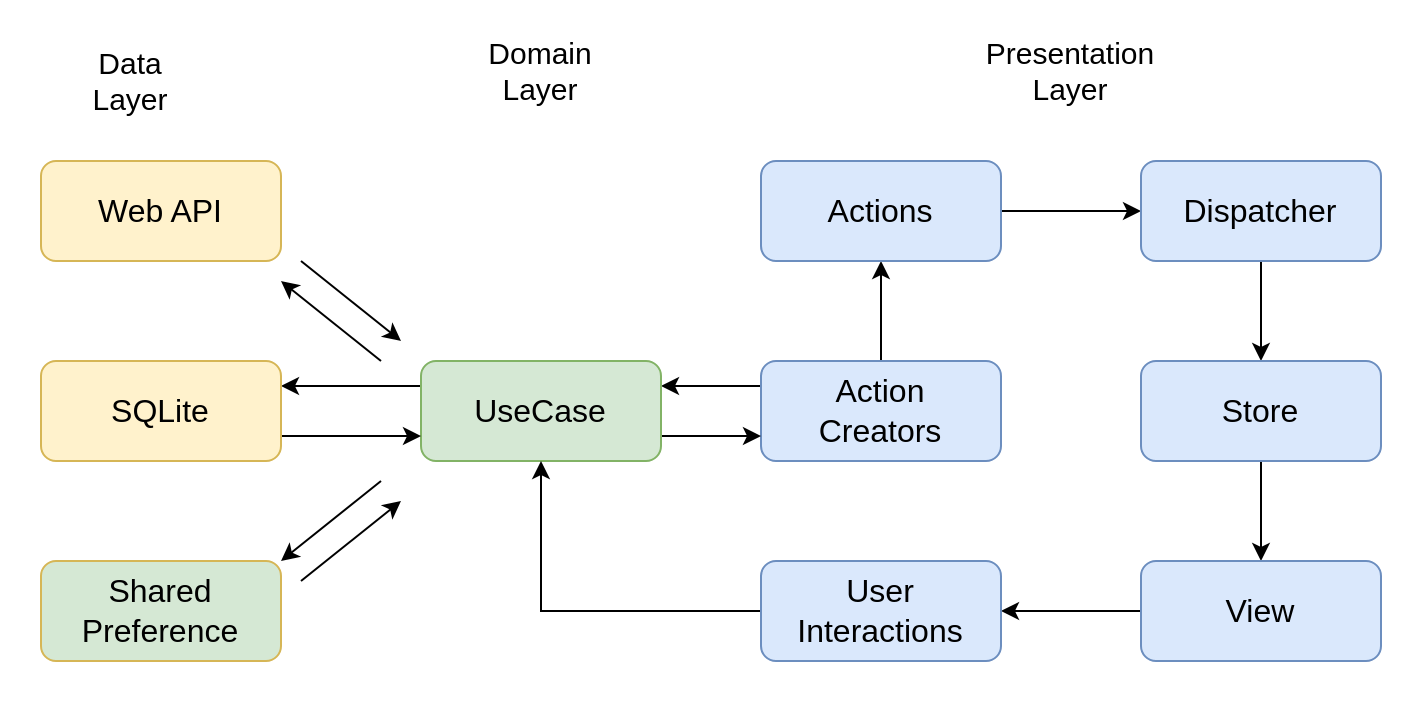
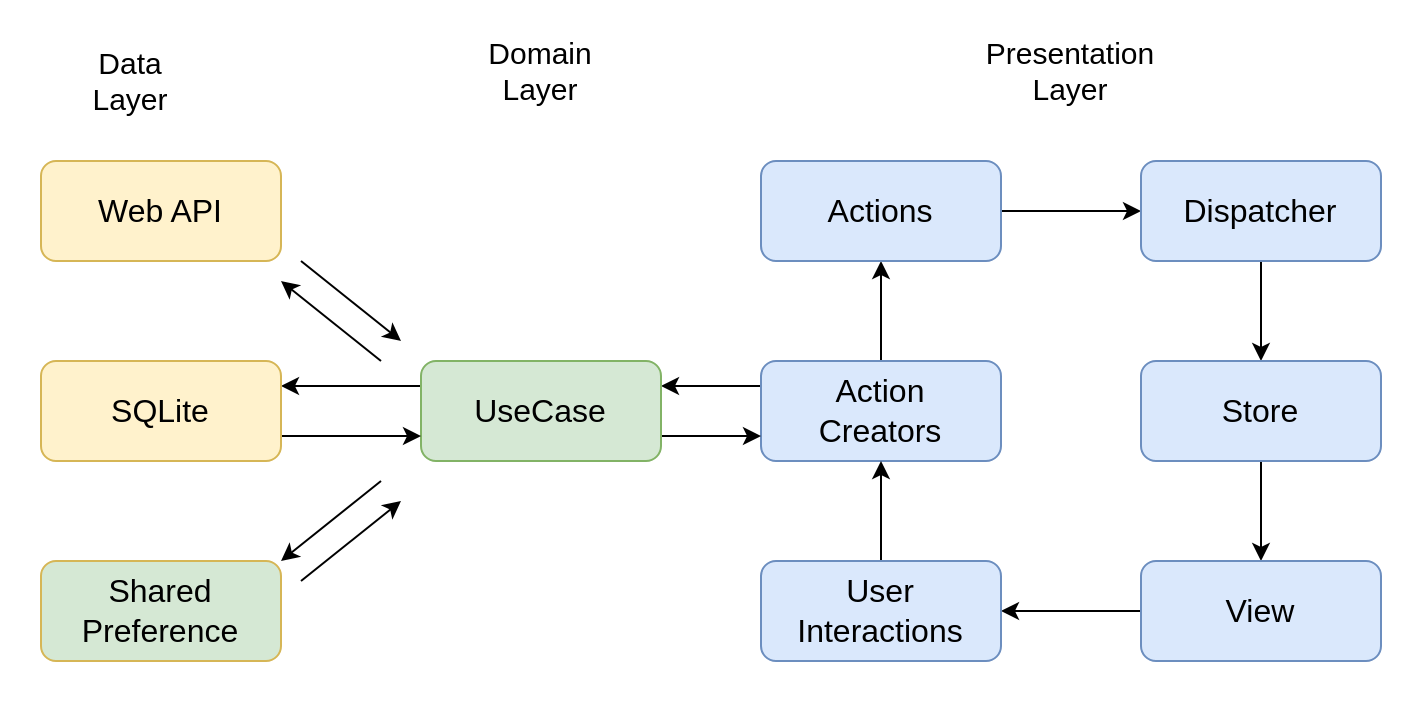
  <mxCell id="0" />
  <mxCell id="1" parent="0" />
  <mxCell id="2" style="edgeStyle=orthogonalEdgeStyle;rounded=0;orthogonalLoop=1;jettySize=auto;html=1;exitX=0;exitY=0.25;exitDx=0;exitDy=0;entryX=1;entryY=0.25;entryDx=0;entryDy=0;" edge="1" parent="1" source="4" target="7"><mxGeometry relative="1" as="geometry" /></mxCell>
  <mxCell id="3" style="edgeStyle=orthogonalEdgeStyle;rounded=0;orthogonalLoop=1;jettySize=auto;html=1;entryX=0.5;entryY=1;entryDx=0;entryDy=0;" edge="1" parent="1" source="4" target="17"><mxGeometry relative="1" as="geometry" /></mxCell>
  <mxCell id="4" value="&lt;font style=&quot;font-size: 16px;&quot;&gt;Action&lt;br&gt;Creators&lt;/font&gt;" style="rounded=1;whiteSpace=wrap;html=1;fillColor=#dae8fc;strokeColor=#6c8ebf;" vertex="1" parent="1"><mxGeometry x="380" y="180" width="120" height="50" as="geometry" /></mxCell>
  <mxCell id="5" style="edgeStyle=orthogonalEdgeStyle;rounded=0;orthogonalLoop=1;jettySize=auto;html=1;exitX=1;exitY=0.75;exitDx=0;exitDy=0;entryX=0;entryY=0.75;entryDx=0;entryDy=0;" edge="1" parent="1" source="7" target="4"><mxGeometry relative="1" as="geometry" /></mxCell>
  <mxCell id="6" style="edgeStyle=orthogonalEdgeStyle;rounded=0;orthogonalLoop=1;jettySize=auto;html=1;exitX=0;exitY=0.25;exitDx=0;exitDy=0;entryX=1;entryY=0.25;entryDx=0;entryDy=0;" edge="1" parent="1" source="7" target="10"><mxGeometry relative="1" as="geometry" /></mxCell>
  <mxCell id="7" value="&lt;font style=&quot;font-size: 16px;&quot;&gt;UseCase&lt;/font&gt;" style="rounded=1;whiteSpace=wrap;html=1;fillColor=#d5e8d4;strokeColor=#82b366;" vertex="1" parent="1"><mxGeometry x="210" y="180" width="120" height="50" as="geometry" /></mxCell>
  <mxCell id="8" value="&lt;span style=&quot;font-size: 16px;&quot;&gt;Web API&lt;/span&gt;" style="rounded=1;whiteSpace=wrap;html=1;fillColor=#fff2cc;strokeColor=#d6b656;" vertex="1" parent="1"><mxGeometry x="20" y="80" width="120" height="50" as="geometry" /></mxCell>
  <mxCell id="9" style="edgeStyle=orthogonalEdgeStyle;rounded=0;orthogonalLoop=1;jettySize=auto;html=1;exitX=1;exitY=0.75;exitDx=0;exitDy=0;entryX=0;entryY=0.75;entryDx=0;entryDy=0;" edge="1" parent="1" source="10" target="7"><mxGeometry relative="1" as="geometry" /></mxCell>
  <mxCell id="10" value="&lt;span style=&quot;font-size: 16px;&quot;&gt;SQLite&lt;/span&gt;" style="rounded=1;whiteSpace=wrap;html=1;fillColor=#fff2cc;strokeColor=#d6b656;" vertex="1" parent="1"><mxGeometry x="20" y="180" width="120" height="50" as="geometry" /></mxCell>
  <mxCell id="11" value="&lt;span style=&quot;font-size: 16px;&quot;&gt;Shared&lt;br&gt;Preference&lt;br&gt;&lt;/span&gt;" style="rounded=1;whiteSpace=wrap;html=1;fillColor=#d5e8d4;strokeColor=#d6b656;" vertex="1" parent="1"><mxGeometry x="20" y="280" width="120" height="50" as="geometry" /></mxCell>
  <mxCell id="12" value="" style="endArrow=classic;html=1;rounded=0;" edge="1" parent="1"><mxGeometry width="50" height="50" relative="1" as="geometry"><mxPoint x="190" y="180" as="sourcePoint" /><mxPoint x="140" y="140" as="targetPoint" /></mxGeometry></mxCell>
  <mxCell id="13" value="" style="endArrow=classic;html=1;rounded=0;" edge="1" parent="1"><mxGeometry width="50" height="50" relative="1" as="geometry"><mxPoint x="190" y="240" as="sourcePoint" /><mxPoint x="140" y="280" as="targetPoint" /></mxGeometry></mxCell>
  <mxCell id="14" value="" style="endArrow=none;html=1;rounded=0;endFill=0;startArrow=classic;startFill=1;" edge="1" parent="1"><mxGeometry width="50" height="50" relative="1" as="geometry"><mxPoint x="200" y="170" as="sourcePoint" /><mxPoint x="150" y="130" as="targetPoint" /></mxGeometry></mxCell>
  <mxCell id="15" value="" style="endArrow=none;html=1;rounded=0;endFill=0;startArrow=classic;startFill=1;" edge="1" parent="1"><mxGeometry width="50" height="50" relative="1" as="geometry"><mxPoint x="200" y="250" as="sourcePoint" /><mxPoint x="150" y="290" as="targetPoint" /></mxGeometry></mxCell>
  <mxCell id="16" style="edgeStyle=orthogonalEdgeStyle;rounded=0;orthogonalLoop=1;jettySize=auto;html=1;entryX=0;entryY=0.5;entryDx=0;entryDy=0;" edge="1" parent="1" source="17" target="19"><mxGeometry relative="1" as="geometry" /></mxCell>
  <mxCell id="17" value="&lt;font style=&quot;font-size: 16px;&quot;&gt;Actions&lt;br&gt;&lt;/font&gt;" style="rounded=1;whiteSpace=wrap;html=1;fillColor=#dae8fc;strokeColor=#6c8ebf;" vertex="1" parent="1"><mxGeometry x="380" y="80" width="120" height="50" as="geometry" /></mxCell>
  <mxCell id="18" style="edgeStyle=orthogonalEdgeStyle;rounded=0;orthogonalLoop=1;jettySize=auto;html=1;" edge="1" parent="1" source="19" target="21"><mxGeometry relative="1" as="geometry" /></mxCell>
  <mxCell id="19" value="&lt;font style=&quot;font-size: 16px;&quot;&gt;Dispatcher&lt;br&gt;&lt;/font&gt;" style="rounded=1;whiteSpace=wrap;html=1;fillColor=#dae8fc;strokeColor=#6c8ebf;" vertex="1" parent="1"><mxGeometry x="570" y="80" width="120" height="50" as="geometry" /></mxCell>
  <mxCell id="20" style="edgeStyle=orthogonalEdgeStyle;rounded=0;orthogonalLoop=1;jettySize=auto;html=1;" edge="1" parent="1" source="21" target="23"><mxGeometry relative="1" as="geometry" /></mxCell>
  <mxCell id="21" value="&lt;font style=&quot;font-size: 16px;&quot;&gt;Store&lt;br&gt;&lt;/font&gt;" style="rounded=1;whiteSpace=wrap;html=1;fillColor=#dae8fc;strokeColor=#6c8ebf;" vertex="1" parent="1"><mxGeometry x="570" y="180" width="120" height="50" as="geometry" /></mxCell>
  <mxCell id="22" style="edgeStyle=orthogonalEdgeStyle;rounded=0;orthogonalLoop=1;jettySize=auto;html=1;entryX=1;entryY=0.5;entryDx=0;entryDy=0;" edge="1" parent="1" source="23" target="25"><mxGeometry relative="1" as="geometry" /></mxCell>
  <mxCell id="23" value="&lt;font style=&quot;font-size: 16px;&quot;&gt;View&lt;br&gt;&lt;/font&gt;" style="rounded=1;whiteSpace=wrap;html=1;fillColor=#dae8fc;strokeColor=#6c8ebf;" vertex="1" parent="1"><mxGeometry x="570" y="280" width="120" height="50" as="geometry" /></mxCell>
- <mxCell id="24" style="edgeStyle=orthogonalEdgeStyle;rounded=0;orthogonalLoop=1;jettySize=auto;html=1;" edge="1" parent="1" source="25" target="7"><mxGeometry relative="1" as="geometry" /></mxCell>
+ <mxCell id="24" style="edgeStyle=orthogonalEdgeStyle;rounded=0;orthogonalLoop=1;jettySize=auto;html=1;entryX=0.5;entryY=1;entryDx=0;entryDy=0;" edge="1" parent="1" source="25" target="4"><mxGeometry relative="1" as="geometry" /></mxCell>
  <mxCell id="25" value="&lt;font style=&quot;font-size: 16px;&quot;&gt;User&lt;br&gt;Interactions&lt;br&gt;&lt;/font&gt;" style="rounded=1;whiteSpace=wrap;html=1;fillColor=#dae8fc;strokeColor=#6c8ebf;" vertex="1" parent="1"><mxGeometry x="380" y="280" width="120" height="50" as="geometry" /></mxCell>
  <mxCell id="26" value="&lt;font style=&quot;font-size: 15px;&quot;&gt;Presentation Layer&lt;/font&gt;" style="text;html=1;strokeColor=none;fillColor=none;align=center;verticalAlign=middle;whiteSpace=wrap;rounded=0;" vertex="1" parent="1"><mxGeometry x="505" y="20" width="60" height="30" as="geometry" /></mxCell>
  <mxCell id="27" value="&lt;font style=&quot;font-size: 15px;&quot;&gt;Domain&lt;br&gt;Layer&lt;/font&gt;" style="text;html=1;strokeColor=none;fillColor=none;align=center;verticalAlign=middle;whiteSpace=wrap;rounded=0;" vertex="1" parent="1"><mxGeometry x="240" y="20" width="60" height="30" as="geometry" /></mxCell>
  <mxCell id="28" value="&lt;font style=&quot;font-size: 15px;&quot;&gt;Data&lt;br&gt;Layer&lt;/font&gt;" style="text;html=1;strokeColor=none;fillColor=none;align=center;verticalAlign=middle;whiteSpace=wrap;rounded=0;" vertex="1" parent="1"><mxGeometry x="35" y="25" width="60" height="30" as="geometry" /></mxCell>
